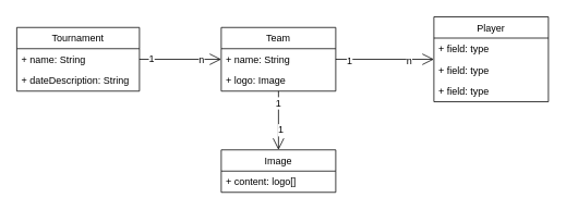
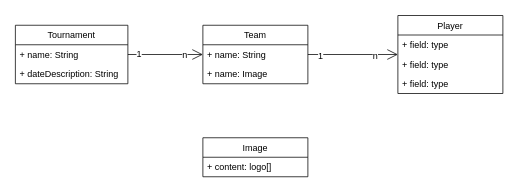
  <mxCell id="0" />
  <mxCell id="1" parent="0" />
  <mxCell id="2" value="Tournament" style="swimlane;fontStyle=0;childLayout=stackLayout;horizontal=1;startSize=26;fillColor=none;horizontalStack=0;resizeParent=1;resizeParentMax=0;resizeLast=0;collapsible=1;marginBottom=0;" vertex="1" parent="1"><mxGeometry x="20" y="33" width="150" height="78" as="geometry" /></mxCell>
  <mxCell id="3" value="+ name: String" style="text;strokeColor=none;fillColor=none;align=left;verticalAlign=top;spacingLeft=4;spacingRight=4;overflow=hidden;rotatable=0;points=[[0,0.5],[1,0.5]];portConstraint=eastwest;" vertex="1" parent="2"><mxGeometry y="26" width="150" height="26" as="geometry" /></mxCell>
  <mxCell id="4" value="+ dateDescription: String" style="text;strokeColor=none;fillColor=none;align=left;verticalAlign=top;spacingLeft=4;spacingRight=4;overflow=hidden;rotatable=0;points=[[0,0.5],[1,0.5]];portConstraint=eastwest;" vertex="1" parent="2"><mxGeometry y="52" width="150" height="26" as="geometry" /></mxCell>
  <mxCell id="5" value="Team" style="swimlane;fontStyle=0;childLayout=stackLayout;horizontal=1;startSize=26;fillColor=none;horizontalStack=0;resizeParent=1;resizeParentMax=0;resizeLast=0;collapsible=1;marginBottom=0;" vertex="1" parent="1"><mxGeometry x="270" y="33" width="140" height="78" as="geometry" /></mxCell>
  <mxCell id="6" value="+ name: String" style="text;strokeColor=none;fillColor=none;align=left;verticalAlign=top;spacingLeft=4;spacingRight=4;overflow=hidden;rotatable=0;points=[[0,0.5],[1,0.5]];portConstraint=eastwest;" vertex="1" parent="5"><mxGeometry y="26" width="140" height="26" as="geometry" /></mxCell>
- <mxCell id="7" value="+ logo: Image" style="text;strokeColor=none;fillColor=none;align=left;verticalAlign=top;spacingLeft=4;spacingRight=4;overflow=hidden;rotatable=0;points=[[0,0.5],[1,0.5]];portConstraint=eastwest;" vertex="1" parent="5"><mxGeometry y="52" width="140" height="26" as="geometry" /></mxCell>
+ <mxCell id="7" value="+ name: Image" style="text;strokeColor=none;fillColor=none;align=left;verticalAlign=top;spacingLeft=4;spacingRight=4;overflow=hidden;rotatable=0;points=[[0,0.5],[1,0.5]];portConstraint=eastwest;" vertex="1" parent="5"><mxGeometry y="52" width="140" height="26" as="geometry" /></mxCell>
  <mxCell id="8" value="Player" style="swimlane;fontStyle=0;childLayout=stackLayout;horizontal=1;startSize=26;fillColor=none;horizontalStack=0;resizeParent=1;resizeParentMax=0;resizeLast=0;collapsible=1;marginBottom=0;" vertex="1" parent="1"><mxGeometry x="530" y="20" width="140" height="104" as="geometry" /></mxCell>
  <mxCell id="9" value="+ field: type" style="text;strokeColor=none;fillColor=none;align=left;verticalAlign=top;spacingLeft=4;spacingRight=4;overflow=hidden;rotatable=0;points=[[0,0.5],[1,0.5]];portConstraint=eastwest;" vertex="1" parent="8"><mxGeometry y="26" width="140" height="26" as="geometry" /></mxCell>
  <mxCell id="10" value="+ field: type" style="text;strokeColor=none;fillColor=none;align=left;verticalAlign=top;spacingLeft=4;spacingRight=4;overflow=hidden;rotatable=0;points=[[0,0.5],[1,0.5]];portConstraint=eastwest;" vertex="1" parent="8"><mxGeometry y="52" width="140" height="26" as="geometry" /></mxCell>
  <mxCell id="11" value="+ field: type" style="text;strokeColor=none;fillColor=none;align=left;verticalAlign=top;spacingLeft=4;spacingRight=4;overflow=hidden;rotatable=0;points=[[0,0.5],[1,0.5]];portConstraint=eastwest;" vertex="1" parent="8"><mxGeometry y="78" width="140" height="26" as="geometry" /></mxCell>
  <mxCell id="12" value="Image" style="swimlane;fontStyle=0;childLayout=stackLayout;horizontal=1;startSize=26;fillColor=none;horizontalStack=0;resizeParent=1;resizeParentMax=0;resizeLast=0;collapsible=1;marginBottom=0;" vertex="1" parent="1"><mxGeometry x="270" y="183" width="140" height="52" as="geometry" /></mxCell>
  <mxCell id="13" value="+ content: logo[]" style="text;strokeColor=none;fillColor=none;align=left;verticalAlign=top;spacingLeft=4;spacingRight=4;overflow=hidden;rotatable=0;points=[[0,0.5],[1,0.5]];portConstraint=eastwest;" vertex="1" parent="12"><mxGeometry y="26" width="140" height="26" as="geometry" /></mxCell>
  <mxCell id="14" value="" style="endArrow=open;endFill=1;endSize=12;html=1;entryX=0;entryY=0.5;entryDx=0;entryDy=0;" edge="1" parent="1" source="2" target="6"><mxGeometry width="160" relative="1" as="geometry"><mxPoint x="190" y="111" as="sourcePoint" /><mxPoint x="250" y="124" as="targetPoint" /></mxGeometry></mxCell>
  <mxCell id="15" value="n" style="text;html=1;resizable=0;points=[];align=center;verticalAlign=middle;labelBackgroundColor=#ffffff;" vertex="1" connectable="0" parent="14"><mxGeometry x="0.506" relative="1" as="geometry"><mxPoint as="offset" /></mxGeometry></mxCell>
  <mxCell id="16" value="1" style="text;html=1;resizable=0;points=[];align=center;verticalAlign=middle;labelBackgroundColor=#ffffff;" vertex="1" connectable="0" parent="14"><mxGeometry x="-0.718" y="1" relative="1" as="geometry"><mxPoint as="offset" /></mxGeometry></mxCell>
  <mxCell id="17" value="" style="endArrow=open;endFill=1;endSize=12;html=1;exitX=1;exitY=0.5;exitDx=0;exitDy=0;" edge="1" parent="1" source="6" target="8"><mxGeometry width="160" relative="1" as="geometry"><mxPoint x="430" y="114" as="sourcePoint" /><mxPoint x="575" y="114" as="targetPoint" /></mxGeometry></mxCell>
  <mxCell id="18" value="1" style="text;html=1;resizable=0;points=[];align=center;verticalAlign=middle;labelBackgroundColor=#ffffff;" vertex="1" connectable="0" parent="17"><mxGeometry x="-0.741" y="-2" relative="1" as="geometry"><mxPoint as="offset" /></mxGeometry></mxCell>
  <mxCell id="19" value="n" style="text;html=1;resizable=0;points=[];align=center;verticalAlign=middle;labelBackgroundColor=#ffffff;" vertex="1" connectable="0" parent="17"><mxGeometry x="0.482" y="-1" relative="1" as="geometry"><mxPoint as="offset" /></mxGeometry></mxCell>
- <mxCell id="20" value="" style="endArrow=open;endFill=1;endSize=12;html=1;entryX=0.5;entryY=0;entryDx=0;entryDy=0;" edge="1" parent="1" source="5" target="12"><mxGeometry width="160" relative="1" as="geometry"><mxPoint x="20" y="263" as="sourcePoint" /><mxPoint x="180" y="263" as="targetPoint" /></mxGeometry></mxCell>
- <mxCell id="21" value="1" style="text;html=1;resizable=0;points=[];align=center;verticalAlign=middle;labelBackgroundColor=#ffffff;" vertex="1" connectable="0" parent="20"><mxGeometry x="-0.611" y="-1" relative="1" as="geometry"><mxPoint as="offset" /></mxGeometry></mxCell>
- <mxCell id="22" value="1" style="text;html=1;resizable=0;points=[];align=center;verticalAlign=middle;labelBackgroundColor=#ffffff;" vertex="1" connectable="0" parent="20"><mxGeometry x="0.444" y="2" relative="1" as="geometry"><mxPoint y="-5" as="offset" /></mxGeometry></mxCell>
